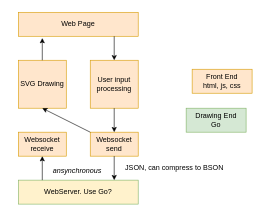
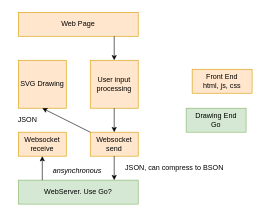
  <mxCell id="0" />
  <mxCell id="1" parent="0" />
  <mxCell id="2" value="Web Page" style="rounded=0;whiteSpace=wrap;html=1;fillColor=#ffe6cc;strokeColor=#d79b00;" vertex="1" parent="1"><mxGeometry x="30" y="20" width="200" height="40" as="geometry" /></mxCell>
  <mxCell id="3" value="SVG Drawing" style="rounded=0;whiteSpace=wrap;html=1;fillColor=#ffe6cc;strokeColor=#d79b00;" vertex="1" parent="1"><mxGeometry x="30" y="100" width="80" height="80" as="geometry" /></mxCell>
- <mxCell id="4" value="" style="endArrow=classic;html=1;exitX=0.5;exitY=0;exitDx=0;exitDy=0;entryX=0.2;entryY=1.075;entryDx=0;entryDy=0;entryPerimeter=0;fillColor=#ffe6cc;strokeColor=#000000;" edge="1" parent="1" source="3" target="2"><mxGeometry width="50" height="50" relative="1" as="geometry"><mxPoint x="140" y="190" as="sourcePoint" /><mxPoint x="130" y="90" as="targetPoint" /></mxGeometry></mxCell>
  <mxCell id="5" value="User input processing" style="rounded=0;whiteSpace=wrap;html=1;fillColor=#ffe6cc;strokeColor=#d79b00;" vertex="1" parent="1"><mxGeometry x="150" y="100" width="80" height="80" as="geometry" /></mxCell>
  <mxCell id="6" value="" style="endArrow=classic;html=1;entryX=0.5;entryY=0;entryDx=0;entryDy=0;fillColor=#ffe6cc;strokeColor=#000000;" edge="1" parent="1" target="5"><mxGeometry width="50" height="50" relative="1" as="geometry"><mxPoint x="190" y="60" as="sourcePoint" /><mxPoint x="80" y="73" as="targetPoint" /></mxGeometry></mxCell>
- <mxCell id="7" value="WebServer. Use Go?" style="rounded=0;whiteSpace=wrap;html=1;fillColor=#fff2cc;strokeColor=#82b366;" vertex="1" parent="1"><mxGeometry x="30" y="300" width="200" height="40" as="geometry" /></mxCell>
+ <mxCell id="7" value="WebServer. Use Go?" style="rounded=0;whiteSpace=wrap;html=1;fillColor=#d5e8d4;strokeColor=#82b366;" vertex="1" parent="1"><mxGeometry x="30" y="300" width="200" height="40" as="geometry" /></mxCell>
  <mxCell id="8" value="Websocket&lt;br&gt;send" style="rounded=0;whiteSpace=wrap;html=1;fillColor=#ffe6cc;strokeColor=#d79b00;" vertex="1" parent="1"><mxGeometry x="150" y="220" width="80" height="40" as="geometry" /></mxCell>
  <mxCell id="9" value="" style="endArrow=classic;html=1;entryX=0.5;entryY=0;entryDx=0;entryDy=0;exitX=0.5;exitY=1;exitDx=0;exitDy=0;fillColor=#ffe6cc;strokeColor=#000000;" edge="1" parent="1" source="5" target="8"><mxGeometry width="50" height="50" relative="1" as="geometry"><mxPoint x="200" y="70" as="sourcePoint" /><mxPoint x="200" y="110" as="targetPoint" /></mxGeometry></mxCell>
  <mxCell id="10" value="" style="endArrow=none;html=1;endFill=0;startArrow=classic;startFill=1;" edge="1" parent="1"><mxGeometry width="50" height="50" relative="1" as="geometry"><mxPoint x="190" y="300" as="sourcePoint" /><mxPoint x="190" y="260" as="targetPoint" /></mxGeometry></mxCell>
  <mxCell id="11" value="Websocket&lt;br&gt;receive" style="rounded=0;whiteSpace=wrap;html=1;fillColor=#ffe6cc;strokeColor=#d79b00;" vertex="1" parent="1"><mxGeometry x="30" y="220" width="80" height="40" as="geometry" /></mxCell>
  <mxCell id="12" value="" style="endArrow=none;html=1;endFill=0;startArrow=classic;startFill=1;" edge="1" parent="1"><mxGeometry width="50" height="50" relative="1" as="geometry"><mxPoint x="70" y="260" as="sourcePoint" /><mxPoint x="70" y="300" as="targetPoint" /></mxGeometry></mxCell>
  <mxCell id="13" value="" style="endArrow=none;html=1;endFill=0;startArrow=classic;startFill=1;exitX=0.5;exitY=1;exitDx=0;exitDy=0;fillColor=#ffe6cc;strokeColor=#000000;" edge="1" parent="1" source="3" target="8"><mxGeometry width="50" height="50" relative="1" as="geometry"><mxPoint x="80" y="270" as="sourcePoint" /><mxPoint x="80" y="310" as="targetPoint" /></mxGeometry></mxCell>
+ <mxCell id="14" value="JSON" style="text;html=1;align=center;verticalAlign=middle;resizable=0;points=[];autosize=1;fillColor=none;strokeColor=none;" vertex="1" parent="1"><mxGeometry x="20" y="190" width="50" height="20" as="geometry" /></mxCell>
  <mxCell id="15" value="JSON, can compress to BSON" style="text;html=1;align=center;verticalAlign=middle;resizable=0;points=[];autosize=1;" vertex="1" parent="1"><mxGeometry x="200" y="270" width="180" height="20" as="geometry" /></mxCell>
  <mxCell id="16" value="&lt;i&gt;ansynchronous&lt;/i&gt;" style="text;html=1;align=center;verticalAlign=middle;resizable=0;points=[];autosize=1;" vertex="1" parent="1"><mxGeometry x="78" y="275" width="100" height="20" as="geometry" /></mxCell>
  <mxCell id="17" value="Front End&lt;br&gt;html, js, css" style="rounded=0;whiteSpace=wrap;html=1;fillColor=#ffe6cc;strokeColor=#d79b00;" vertex="1" parent="1"><mxGeometry x="320" y="115" width="100" height="40" as="geometry" /></mxCell>
  <mxCell id="18" value="Drawing End&lt;br&gt;Go" style="rounded=0;whiteSpace=wrap;html=1;fillColor=#d5e8d4;strokeColor=#82b366;" vertex="1" parent="1"><mxGeometry x="310" y="180" width="100" height="40" as="geometry" /></mxCell>
